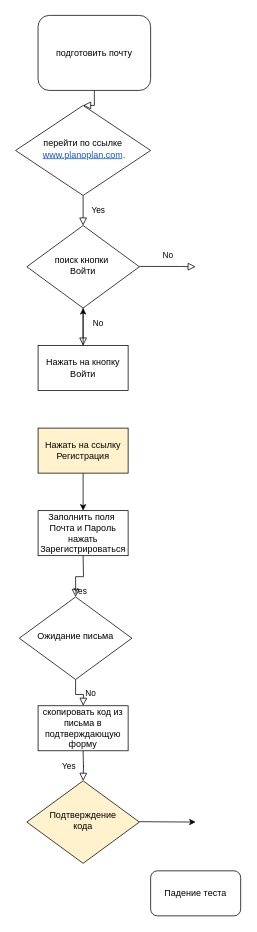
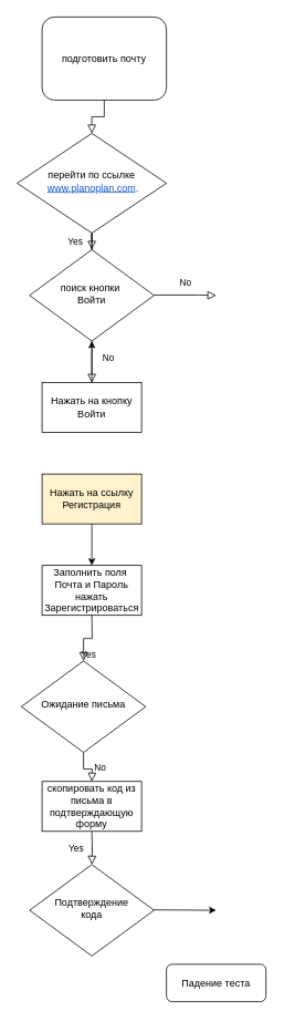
  <mxCell id="0" />
  <mxCell id="1" parent="0" />
  <mxCell id="2" value="Yes" style="rounded=0;html=1;jettySize=auto;orthogonalLoop=1;fontSize=11;endArrow=block;endFill=0;endSize=8;strokeWidth=1;shadow=0;labelBackgroundColor=none;edgeStyle=orthogonalEdgeStyle;" parent="1" source="3" target="5" edge="1"><mxGeometry y="20" relative="1" as="geometry"><mxPoint as="offset" /></mxGeometry></mxCell>
- <mxCell id="3" value="перейти по ссылке&lt;br&gt;&amp;nbsp;&lt;a href=&quot;http://www.planoplan.com/&quot; target=&quot;_blank&quot; style=&quot;color: rgb(17 , 85 , 204) ; font-family: &amp;#34;arial&amp;#34; , sans-serif ; background-color: rgb(255 , 255 , 255)&quot;&gt;www.planoplan.com&lt;/a&gt;&lt;span style=&quot;color: rgb(51 , 51 , 51) ; font-family: &amp;#34;arial&amp;#34; , sans-serif ; background-color: rgb(255 , 255 , 255)&quot;&gt;.&lt;/span&gt;" style="rhombus;whiteSpace=wrap;html=1;shadow=0;fontFamily=Helvetica;fontSize=12;align=center;strokeWidth=1;spacing=6;spacingTop=-4;" parent="1" vertex="1"><mxGeometry x="20" y="140" width="180" height="120" as="geometry" /></mxCell>
+ <mxCell id="3" value="перейти по ссылке&lt;br&gt;&amp;nbsp;&lt;a href=&quot;http://www.planoplan.com/&quot; target=&quot;_blank&quot; style=&quot;color: rgb(17 , 85 , 204) ; font-family: &amp;#34;arial&amp;#34; , sans-serif ; background-color: rgb(255 , 255 , 255)&quot;&gt;www.planoplan.com&lt;/a&gt;&lt;span style=&quot;color: rgb(51 , 51 , 51) ; font-family: &amp;#34;arial&amp;#34; , sans-serif ; background-color: rgb(255 , 255 , 255)&quot;&gt;.&lt;/span&gt;" style="rhombus;whiteSpace=wrap;html=1;shadow=0;fontFamily=Helvetica;fontSize=12;align=center;strokeWidth=1;spacing=6;spacingTop=-4;" parent="1" vertex="1"><mxGeometry x="20" y="160" width="180" height="120" as="geometry" /></mxCell>
  <mxCell id="4" value="No" style="rounded=0;html=1;jettySize=auto;orthogonalLoop=1;fontSize=11;endArrow=block;endFill=0;endSize=8;strokeWidth=1;shadow=0;labelBackgroundColor=none;edgeStyle=orthogonalEdgeStyle;" parent="1" source="5" edge="1"><mxGeometry x="-0.2" y="20" relative="1" as="geometry"><mxPoint as="offset" /><mxPoint x="110" y="460" as="targetPoint" /></mxGeometry></mxCell>
  <mxCell id="5" value="поиск кнопки&amp;nbsp;&lt;br&gt;Войти" style="rhombus;whiteSpace=wrap;html=1;shadow=0;fontFamily=Helvetica;fontSize=12;align=center;strokeWidth=1;spacing=6;spacingTop=-4;" parent="1" vertex="1"><mxGeometry x="35" y="300" width="150" height="110" as="geometry" /></mxCell>
  <mxCell id="6" value="подготовить почту" style="rounded=1;whiteSpace=wrap;html=1;" vertex="1" parent="1"><mxGeometry x="50" y="20" width="150" height="100" as="geometry" /></mxCell>
  <mxCell id="7" value="" style="rounded=0;html=1;jettySize=auto;orthogonalLoop=1;fontSize=11;endArrow=block;endFill=0;endSize=8;strokeWidth=1;shadow=0;labelBackgroundColor=none;edgeStyle=orthogonalEdgeStyle;exitX=0.5;exitY=1;exitDx=0;exitDy=0;" edge="1" parent="1" source="6" target="3"><mxGeometry relative="1" as="geometry"><mxPoint x="109.5" y="100" as="sourcePoint" /><mxPoint x="110" y="130" as="targetPoint" /></mxGeometry></mxCell>
  <mxCell id="8" value="Нажать на кнопку&lt;br&gt;Войти" style="rounded=0;whiteSpace=wrap;html=1;" vertex="1" parent="1"><mxGeometry x="50" y="460" width="120" height="60" as="geometry" /></mxCell>
  <mxCell id="9" value="" style="edgeStyle=orthogonalEdgeStyle;rounded=0;orthogonalLoop=1;jettySize=auto;html=1;" edge="1" parent="1" source="10" target="11"><mxGeometry relative="1" as="geometry" /></mxCell>
  <mxCell id="10" value="Нажать на ссылку&lt;br&gt;Регистрация&lt;br&gt;" style="rounded=0;whiteSpace=wrap;html=1;fillColor=#fff2cc;" vertex="1" parent="1"><mxGeometry x="50" y="570" width="120" height="60" as="geometry" /></mxCell>
  <mxCell id="11" value="Заполнить поля&amp;nbsp;&lt;br&gt;Почта и Пароль&lt;br&gt;нажать Зарегистрироваться" style="rounded=0;whiteSpace=wrap;html=1;" vertex="1" parent="1"><mxGeometry x="50" y="680" width="120" height="60" as="geometry" /></mxCell>
  <mxCell id="12" value="" style="edgeStyle=orthogonalEdgeStyle;rounded=0;orthogonalLoop=1;jettySize=auto;html=1;" edge="1" parent="1" source="8" target="5"><mxGeometry relative="1" as="geometry"><mxPoint x="110" y="530" as="sourcePoint" /><mxPoint x="100" y="550" as="targetPoint" /></mxGeometry></mxCell>
  <mxCell id="13" value="Yes" style="rounded=0;html=1;jettySize=auto;orthogonalLoop=1;fontSize=11;endArrow=block;endFill=0;endSize=8;strokeWidth=1;shadow=0;labelBackgroundColor=none;edgeStyle=orthogonalEdgeStyle;" edge="1" parent="1" target="15"><mxGeometry y="20" relative="1" as="geometry"><mxPoint as="offset" /><mxPoint x="110" y="740" as="sourcePoint" /></mxGeometry></mxCell>
  <mxCell id="14" value="No" style="rounded=0;html=1;jettySize=auto;orthogonalLoop=1;fontSize=11;endArrow=block;endFill=0;endSize=8;strokeWidth=1;shadow=0;labelBackgroundColor=none;edgeStyle=orthogonalEdgeStyle;" edge="1" parent="1" source="15"><mxGeometry x="-0.2" y="20" relative="1" as="geometry"><mxPoint as="offset" /><mxPoint x="110" y="940" as="targetPoint" /></mxGeometry></mxCell>
  <mxCell id="15" value="Ожидание письма" style="rhombus;whiteSpace=wrap;html=1;shadow=0;fontFamily=Helvetica;fontSize=12;align=center;strokeWidth=1;spacing=6;spacingTop=-4;" vertex="1" parent="1"><mxGeometry x="25" y="795" width="150" height="110" as="geometry" /></mxCell>
  <mxCell id="16" value="No" style="edgeStyle=orthogonalEdgeStyle;rounded=0;html=1;jettySize=auto;orthogonalLoop=1;fontSize=11;endArrow=block;endFill=0;endSize=8;strokeWidth=1;shadow=0;labelBackgroundColor=none;" edge="1" parent="1"><mxGeometry y="15" relative="1" as="geometry"><mxPoint as="offset" /><mxPoint x="185" y="354.58" as="sourcePoint" /><mxPoint x="260" y="355" as="targetPoint" /><Array as="points"><mxPoint x="240" y="355" /><mxPoint x="240" y="355" /></Array></mxGeometry></mxCell>
  <mxCell id="17" value="скопировать код из письма в подтверждающую форму" style="rounded=0;whiteSpace=wrap;html=1;" vertex="1" parent="1"><mxGeometry x="50" y="940" width="120" height="60" as="geometry" /></mxCell>
  <mxCell id="18" value="Yes" style="rounded=0;html=1;jettySize=auto;orthogonalLoop=1;fontSize=11;endArrow=block;endFill=0;endSize=8;strokeWidth=1;shadow=0;labelBackgroundColor=none;edgeStyle=orthogonalEdgeStyle;" edge="1" parent="1"><mxGeometry y="20" relative="1" as="geometry"><mxPoint as="offset" /><mxPoint x="110" y="1000" as="sourcePoint" /><mxPoint x="110" y="1040" as="targetPoint" /></mxGeometry></mxCell>
- <mxCell id="19" value="Подтверждение &lt;br&gt;кода" style="rhombus;whiteSpace=wrap;html=1;shadow=0;fontFamily=Helvetica;fontSize=12;align=center;strokeWidth=1;spacing=6;spacingTop=-4;fillColor=#fff2cc;" vertex="1" parent="1"><mxGeometry x="35" y="1040" width="150" height="110" as="geometry" /></mxCell>
+ <mxCell id="19" value="Подтверждение &lt;br&gt;кода" style="rhombus;whiteSpace=wrap;html=1;shadow=0;fontFamily=Helvetica;fontSize=12;align=center;strokeWidth=1;spacing=6;spacingTop=-4;" vertex="1" parent="1"><mxGeometry x="35" y="1040" width="150" height="110" as="geometry" /></mxCell>
  <mxCell id="20" value="" style="endArrow=classic;html=1;" edge="1" parent="1"><mxGeometry width="50" height="50" relative="1" as="geometry"><mxPoint x="185" y="1094.5" as="sourcePoint" /><mxPoint x="260" y="1095" as="targetPoint" /></mxGeometry></mxCell>
- <mxCell id="21" value="Падение теста" style="rounded=1;whiteSpace=wrap;html=1;" vertex="1" parent="1"><mxGeometry x="200" y="1160" width="120" height="60" as="geometry" /></mxCell>
+ <mxCell id="21" value="Падение теста" style="rounded=1;whiteSpace=wrap;html=1;" vertex="1" parent="1"><mxGeometry x="200" y="1160" width="120" height="45" as="geometry" /></mxCell>
